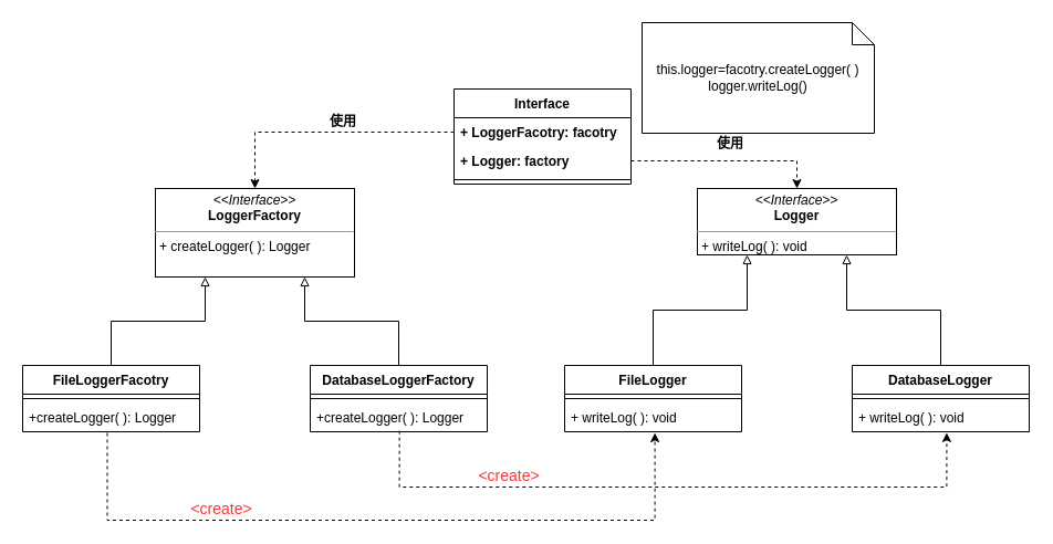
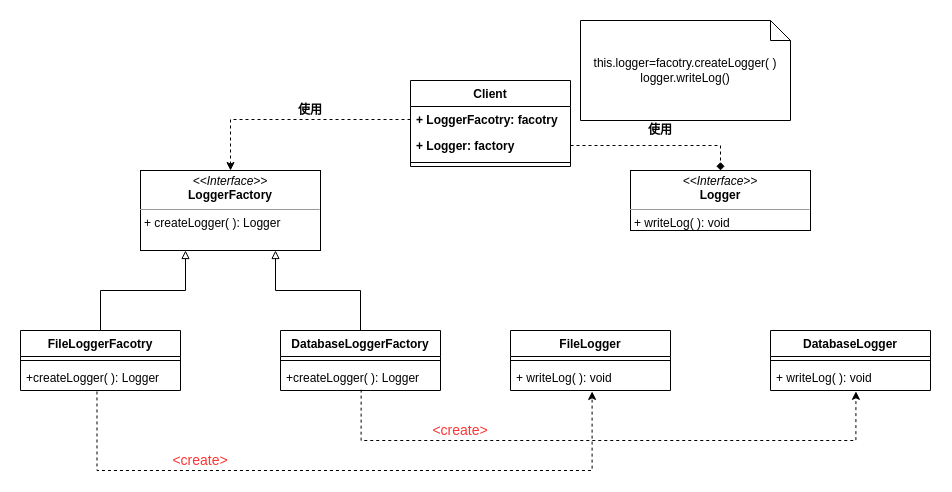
  <mxCell id="0" />
  <mxCell id="1" parent="0" />
  <mxCell id="2" value="&lt;p style=&quot;margin: 0px ; margin-top: 4px ; text-align: center&quot;&gt;&lt;i&gt;&amp;lt;&amp;lt;Interface&amp;gt;&amp;gt;&lt;/i&gt;&lt;br&gt;&lt;b&gt;LoggerFactory&lt;/b&gt;&lt;/p&gt;&lt;hr size=&quot;1&quot;&gt;&lt;p style=&quot;margin: 0px ; margin-left: 4px&quot;&gt;+ createLogger( ): Logger&lt;/p&gt;" style="verticalAlign=top;align=left;overflow=fill;fontSize=12;fontFamily=Helvetica;html=1;" vertex="1" parent="1"><mxGeometry x="140" y="170" width="180" height="80" as="geometry" /></mxCell>
  <mxCell id="3" value="&lt;p style=&quot;margin: 0px ; margin-top: 4px ; text-align: center&quot;&gt;&lt;i&gt;&amp;lt;&amp;lt;Interface&amp;gt;&amp;gt;&lt;/i&gt;&lt;br&gt;&lt;b&gt;Logger&lt;/b&gt;&lt;/p&gt;&lt;hr size=&quot;1&quot;&gt;&lt;p style=&quot;margin: 0px ; margin-left: 4px&quot;&gt;+ writeLog( ): void&lt;/p&gt;" style="verticalAlign=top;align=left;overflow=fill;fontSize=12;fontFamily=Helvetica;html=1;" vertex="1" parent="1"><mxGeometry x="630" y="170" width="180" height="60" as="geometry" /></mxCell>
  <mxCell id="4" style="edgeStyle=orthogonalEdgeStyle;rounded=0;orthogonalLoop=1;jettySize=auto;html=1;exitX=0.5;exitY=0;exitDx=0;exitDy=0;entryX=0.25;entryY=1;entryDx=0;entryDy=0;endArrow=block;endFill=0;" edge="1" parent="1" source="6" target="2"><mxGeometry relative="1" as="geometry" /></mxCell>
  <mxCell id="5" style="edgeStyle=orthogonalEdgeStyle;rounded=0;orthogonalLoop=1;jettySize=auto;html=1;exitX=0.478;exitY=1.037;exitDx=0;exitDy=0;entryX=0.51;entryY=1.037;entryDx=0;entryDy=0;entryPerimeter=0;endArrow=classic;endFill=1;exitPerimeter=0;dashed=1;" edge="1" parent="1" source="8" target="17"><mxGeometry relative="1" as="geometry"><Array as="points"><mxPoint x="96" y="470" /><mxPoint x="592" y="470" /></Array></mxGeometry></mxCell>
  <mxCell id="6" value="FileLoggerFacotry" style="swimlane;fontStyle=1;align=center;verticalAlign=top;childLayout=stackLayout;horizontal=1;startSize=26;horizontalStack=0;resizeParent=1;resizeParentMax=0;resizeLast=0;collapsible=1;marginBottom=0;" vertex="1" parent="1"><mxGeometry y="330" width="160" height="60" as="geometry" x="20" /></mxCell>
  <mxCell id="7" value="" style="line;strokeWidth=1;fillColor=none;align=left;verticalAlign=middle;spacingTop=-1;spacingLeft=3;spacingRight=3;rotatable=0;labelPosition=right;points=[];portConstraint=eastwest;" vertex="1" parent="6"><mxGeometry y="26" width="160" height="8" as="geometry" /></mxCell>
  <mxCell id="8" value="+createLogger( ): Logger" style="text;strokeColor=none;fillColor=none;align=left;verticalAlign=top;spacingLeft=4;spacingRight=4;overflow=hidden;rotatable=0;points=[[0,0.5],[1,0.5]];portConstraint=eastwest;" vertex="1" parent="6"><mxGeometry y="34" width="160" height="26" as="geometry" /></mxCell>
  <mxCell id="9" style="edgeStyle=orthogonalEdgeStyle;rounded=0;orthogonalLoop=1;jettySize=auto;html=1;exitX=0.5;exitY=0;exitDx=0;exitDy=0;entryX=0.75;entryY=1;entryDx=0;entryDy=0;endArrow=block;endFill=0;" edge="1" parent="1" source="11" target="2"><mxGeometry relative="1" as="geometry" /></mxCell>
  <mxCell id="10" style="edgeStyle=orthogonalEdgeStyle;rounded=0;orthogonalLoop=1;jettySize=auto;html=1;exitX=0.504;exitY=0.968;exitDx=0;exitDy=0;entryX=0.534;entryY=1.032;entryDx=0;entryDy=0;entryPerimeter=0;dashed=1;endArrow=classic;endFill=1;exitPerimeter=0;" edge="1" parent="1" source="13" target="21"><mxGeometry relative="1" as="geometry"><Array as="points"><mxPoint x="361" y="440" /><mxPoint x="855" y="440" /></Array></mxGeometry></mxCell>
  <mxCell id="11" value="DatabaseLoggerFactory" style="swimlane;fontStyle=1;align=center;verticalAlign=top;childLayout=stackLayout;horizontal=1;startSize=26;horizontalStack=0;resizeParent=1;resizeParentMax=0;resizeLast=0;collapsible=1;marginBottom=0;" vertex="1" parent="1"><mxGeometry x="280" y="330" width="160" height="60" as="geometry" /></mxCell>
  <mxCell id="12" value="" style="line;strokeWidth=1;fillColor=none;align=left;verticalAlign=middle;spacingTop=-1;spacingLeft=3;spacingRight=3;rotatable=0;labelPosition=right;points=[];portConstraint=eastwest;" vertex="1" parent="11"><mxGeometry y="26" width="160" height="8" as="geometry" /></mxCell>
  <mxCell id="13" value="+createLogger( ): Logger" style="text;strokeColor=none;fillColor=none;align=left;verticalAlign=top;spacingLeft=4;spacingRight=4;overflow=hidden;rotatable=0;points=[[0,0.5],[1,0.5]];portConstraint=eastwest;" vertex="1" parent="11"><mxGeometry y="34" width="160" height="26" as="geometry" /></mxCell>
- <mxCell id="14" style="edgeStyle=orthogonalEdgeStyle;rounded=0;orthogonalLoop=1;jettySize=auto;html=1;exitX=0.5;exitY=0;exitDx=0;exitDy=0;entryX=0.25;entryY=1;entryDx=0;entryDy=0;endArrow=block;endFill=0;" edge="1" parent="1" source="15" target="3"><mxGeometry relative="1" as="geometry" /></mxCell>
  <mxCell id="15" value="FileLogger" style="swimlane;fontStyle=1;align=center;verticalAlign=top;childLayout=stackLayout;horizontal=1;startSize=26;horizontalStack=0;resizeParent=1;resizeParentMax=0;resizeLast=0;collapsible=1;marginBottom=0;" vertex="1" parent="1"><mxGeometry x="510" y="330" width="160" height="60" as="geometry" /></mxCell>
  <mxCell id="16" value="" style="line;strokeWidth=1;fillColor=none;align=left;verticalAlign=middle;spacingTop=-1;spacingLeft=3;spacingRight=3;rotatable=0;labelPosition=right;points=[];portConstraint=eastwest;" vertex="1" parent="15"><mxGeometry y="26" width="160" height="8" as="geometry" /></mxCell>
  <mxCell id="17" value="+ writeLog( ): void" style="text;strokeColor=none;fillColor=none;align=left;verticalAlign=top;spacingLeft=4;spacingRight=4;overflow=hidden;rotatable=0;points=[[0,0.5],[1,0.5]];portConstraint=eastwest;" vertex="1" parent="15"><mxGeometry y="34" width="160" height="26" as="geometry" /></mxCell>
- <mxCell id="18" style="edgeStyle=orthogonalEdgeStyle;rounded=0;orthogonalLoop=1;jettySize=auto;html=1;exitX=0.5;exitY=0;exitDx=0;exitDy=0;entryX=0.75;entryY=1;entryDx=0;entryDy=0;endArrow=block;endFill=0;" edge="1" parent="1" source="19" target="3"><mxGeometry relative="1" as="geometry" /></mxCell>
  <mxCell id="19" value="DatabaseLogger" style="swimlane;fontStyle=1;align=center;verticalAlign=top;childLayout=stackLayout;horizontal=1;startSize=26;horizontalStack=0;resizeParent=1;resizeParentMax=0;resizeLast=0;collapsible=1;marginBottom=0;" vertex="1" parent="1"><mxGeometry x="770" y="330" width="160" height="60" as="geometry" /></mxCell>
  <mxCell id="20" value="" style="line;strokeWidth=1;fillColor=none;align=left;verticalAlign=middle;spacingTop=-1;spacingLeft=3;spacingRight=3;rotatable=0;labelPosition=right;points=[];portConstraint=eastwest;" vertex="1" parent="19"><mxGeometry y="26" width="160" height="8" as="geometry" /></mxCell>
  <mxCell id="21" value="+ writeLog( ): void" style="text;strokeColor=none;fillColor=none;align=left;verticalAlign=top;spacingLeft=4;spacingRight=4;overflow=hidden;rotatable=0;points=[[0,0.5],[1,0.5]];portConstraint=eastwest;" vertex="1" parent="19"><mxGeometry y="34" width="160" height="26" as="geometry" /></mxCell>
  <mxCell id="22" value="&lt;font color=&quot;#ff3333&quot; style=&quot;font-size: 14px&quot;&gt;&amp;lt;create&amp;gt;&lt;/font&gt;" style="text;html=1;strokeColor=none;fillColor=none;align=center;verticalAlign=middle;whiteSpace=wrap;rounded=0;" vertex="1" parent="1"><mxGeometry x="180" y="450" width="40" height="20" as="geometry" /></mxCell>
  <mxCell id="23" value="&lt;font color=&quot;#ff3333&quot; style=&quot;font-size: 14px&quot;&gt;&amp;lt;create&amp;gt;&lt;/font&gt;" style="text;html=1;strokeColor=none;fillColor=none;align=center;verticalAlign=middle;whiteSpace=wrap;rounded=0;" vertex="1" parent="1"><mxGeometry x="440" y="420" width="40" height="20" as="geometry" /></mxCell>
- <mxCell id="24" value="Interface" style="swimlane;fontStyle=1;align=center;verticalAlign=top;childLayout=stackLayout;horizontal=1;startSize=26;horizontalStack=0;resizeParent=1;resizeParentMax=0;resizeLast=0;collapsible=1;marginBottom=0;" vertex="1" parent="1"><mxGeometry x="410" y="80" width="160" height="86" as="geometry" /></mxCell>
+ <mxCell id="24" value="Client" style="swimlane;fontStyle=1;align=center;verticalAlign=top;childLayout=stackLayout;horizontal=1;startSize=26;horizontalStack=0;resizeParent=1;resizeParentMax=0;resizeLast=0;collapsible=1;marginBottom=0;" vertex="1" parent="1"><mxGeometry x="410" y="80" width="160" height="86" as="geometry" /></mxCell>
  <mxCell id="25" value="+ LoggerFacotry: facotry" style="text;strokeColor=none;fillColor=none;align=left;verticalAlign=top;spacingLeft=4;spacingRight=4;overflow=hidden;rotatable=0;points=[[0,0.5],[1,0.5]];portConstraint=eastwest;fontStyle=1" vertex="1" parent="24"><mxGeometry y="26" width="160" height="26" as="geometry" /></mxCell>
  <mxCell id="26" value="+ Logger: factory" style="text;strokeColor=none;fillColor=none;align=left;verticalAlign=top;spacingLeft=4;spacingRight=4;overflow=hidden;rotatable=0;points=[[0,0.5],[1,0.5]];portConstraint=eastwest;fontStyle=1" vertex="1" parent="24"><mxGeometry y="52" width="160" height="26" as="geometry" /></mxCell>
  <mxCell id="27" value="" style="line;strokeWidth=1;fillColor=none;align=left;verticalAlign=middle;spacingTop=-1;spacingLeft=3;spacingRight=3;rotatable=0;labelPosition=right;points=[];portConstraint=eastwest;" vertex="1" parent="24"><mxGeometry y="78" width="160" height="8" as="geometry" /></mxCell>
  <mxCell id="28" style="edgeStyle=orthogonalEdgeStyle;rounded=0;orthogonalLoop=1;jettySize=auto;html=1;exitX=0;exitY=0.5;exitDx=0;exitDy=0;entryX=0.5;entryY=0;entryDx=0;entryDy=0;dashed=1;endArrow=classic;endFill=1;" edge="1" parent="1" source="25" target="2"><mxGeometry relative="1" as="geometry" /></mxCell>
- <mxCell id="29" style="edgeStyle=orthogonalEdgeStyle;rounded=0;orthogonalLoop=1;jettySize=auto;html=1;exitX=1;exitY=0.5;exitDx=0;exitDy=0;dashed=1;endArrow=classic;endFill=1;" edge="1" parent="1" source="26" target="3"><mxGeometry relative="1" as="geometry" /></mxCell>
+ <mxCell id="29" style="edgeStyle=orthogonalEdgeStyle;rounded=0;orthogonalLoop=1;jettySize=auto;html=1;exitX=1;exitY=0.5;exitDx=0;exitDy=0;dashed=1;endArrow=diamond;endFill=1;" edge="1" parent="1" source="26" target="3"><mxGeometry relative="1" as="geometry" /></mxCell>
  <mxCell id="30" value="&lt;b&gt;使用&lt;/b&gt;" style="text;html=1;strokeColor=none;fillColor=none;align=center;verticalAlign=middle;whiteSpace=wrap;rounded=0;" vertex="1" parent="1"><mxGeometry x="290" y="100" width="40" height="20" as="geometry" /></mxCell>
  <mxCell id="31" value="&lt;b&gt;使用&lt;/b&gt;" style="text;html=1;strokeColor=none;fillColor=none;align=center;verticalAlign=middle;whiteSpace=wrap;rounded=0;" vertex="1" parent="1"><mxGeometry x="640" y="120" width="40" height="20" as="geometry" /></mxCell>
  <mxCell id="32" value="this.logger=facotry.createLogger( )&lt;br&gt;logger.writeLog()" style="shape=note;size=20;whiteSpace=wrap;html=1;" vertex="1" parent="1"><mxGeometry x="580" y="20" width="210" height="100" as="geometry" /></mxCell>
